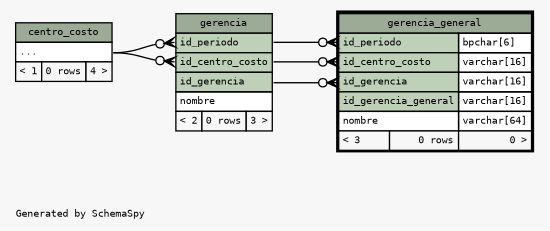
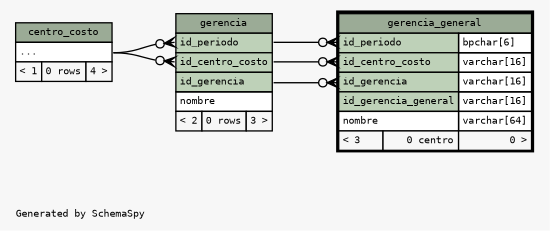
  digraph {
    bgcolor="#f7f7f7"
    fontname=monospace
    fontsize=8
    label="\nGenerated by SchemaSpy"
    labeljust=l
    nodesep=0.18
    rankdir=RL
    ranksep=0.46
    node [fontname=monospace fontsize=8 shape=plaintext]
    edge [arrowhead=none arrowsize=0.8 arrowtail=crowodot dir=back headport="elipses:e" tailport="id_centro_costo:w"]
    n1 [label=<     <TABLE BORDER="0" CELLBORDER="1" CELLSPACING="0" BGCOLOR="#ffffff">       <TR><TD COLSPAN="3" BGCOLOR="#9bab96" ALIGN="CENTER">gerencia</TD></TR>       <TR><TD PORT="id_periodo" COLSPAN="3" BGCOLOR="#bed1b8" ALIGN="LEFT">id_periodo</TD></TR>       <TR><TD PORT="id_centro_costo" COLSPAN="3" BGCOLOR="#bed1b8" ALIGN="LEFT">id_centro_costo</TD></TR>       <TR><TD PORT="id_gerencia" COLSPAN="3" BGCOLOR="#bed1b8" ALIGN="LEFT">id_gerencia</TD></TR>       <TR><TD PORT="nombre" COLSPAN="3" ALIGN="LEFT">nombre</TD></TR>       <TR><TD ALIGN="LEFT" BGCOLOR="#f7f7f7">&lt; 2</TD><TD ALIGN="RIGHT" BGCOLOR="#f7f7f7">0 rows</TD><TD ALIGN="RIGHT" BGCOLOR="#f7f7f7">3 &gt;</TD></TR>     </TABLE>>]
    n2 [label=<     <TABLE BORDER="0" CELLBORDER="1" CELLSPACING="0" BGCOLOR="#ffffff">       <TR><TD COLSPAN="3" BGCOLOR="#9bab96" ALIGN="CENTER">centro_costo</TD></TR>       <TR><TD PORT="elipses" COLSPAN="3" ALIGN="LEFT">...</TD></TR>       <TR><TD ALIGN="LEFT" BGCOLOR="#f7f7f7">&lt; 1</TD><TD ALIGN="RIGHT" BGCOLOR="#f7f7f7">0 rows</TD><TD ALIGN="RIGHT" BGCOLOR="#f7f7f7">4 &gt;</TD></TR>     </TABLE>>]
-   n3 [label=<     <TABLE BORDER="2" CELLBORDER="1" CELLSPACING="0" BGCOLOR="#ffffff">       <TR><TD COLSPAN="3" BGCOLOR="#9bab96" ALIGN="CENTER">gerencia_general</TD></TR>       <TR><TD PORT="id_periodo" COLSPAN="2" BGCOLOR="#bed1b8" ALIGN="LEFT">id_periodo</TD><TD PORT="id_periodo.type" ALIGN="LEFT">bpchar[6]</TD></TR>       <TR><TD PORT="id_centro_costo" COLSPAN="2" BGCOLOR="#bed1b8" ALIGN="LEFT">id_centro_costo</TD><TD PORT="id_centro_costo.type" ALIGN="LEFT">varchar[16]</TD></TR>       <TR><TD PORT="id_gerencia" COLSPAN="2" BGCOLOR="#bed1b8" ALIGN="LEFT">id_gerencia</TD><TD PORT="id_gerencia.type" ALIGN="LEFT">varchar[16]</TD></TR>       <TR><TD PORT="id_gerencia_general" COLSPAN="2" BGCOLOR="#bed1b8" ALIGN="LEFT">id_gerencia_general</TD><TD PORT="id_gerencia_general.type" ALIGN="LEFT">varchar[16]</TD></TR>       <TR><TD PORT="nombre" COLSPAN="2" ALIGN="LEFT">nombre</TD><TD PORT="nombre.type" ALIGN="LEFT">varchar[64]</TD></TR>       <TR><TD ALIGN="LEFT" BGCOLOR="#f7f7f7">&lt; 3</TD><TD ALIGN="RIGHT" BGCOLOR="#f7f7f7">0 rows</TD><TD ALIGN="RIGHT" BGCOLOR="#f7f7f7">0 &gt;</TD></TR>     </TABLE>>]
+   n3 [label=<     <TABLE BORDER="2" CELLBORDER="1" CELLSPACING="0" BGCOLOR="#ffffff">       <TR><TD COLSPAN="3" BGCOLOR="#9bab96" ALIGN="CENTER">gerencia_general</TD></TR>       <TR><TD PORT="id_periodo" COLSPAN="2" BGCOLOR="#bed1b8" ALIGN="LEFT">id_periodo</TD><TD PORT="id_periodo.type" ALIGN="LEFT">bpchar[6]</TD></TR>       <TR><TD PORT="id_centro_costo" COLSPAN="2" BGCOLOR="#bed1b8" ALIGN="LEFT">id_centro_costo</TD><TD PORT="id_centro_costo.type" ALIGN="LEFT">varchar[16]</TD></TR>       <TR><TD PORT="id_gerencia" COLSPAN="2" BGCOLOR="#bed1b8" ALIGN="LEFT">id_gerencia</TD><TD PORT="id_gerencia.type" ALIGN="LEFT">varchar[16]</TD></TR>       <TR><TD PORT="id_gerencia_general" COLSPAN="2" BGCOLOR="#bed1b8" ALIGN="LEFT">id_gerencia_general</TD><TD PORT="id_gerencia_general.type" ALIGN="LEFT">varchar[16]</TD></TR>       <TR><TD PORT="nombre" COLSPAN="2" ALIGN="LEFT">nombre</TD><TD PORT="nombre.type" ALIGN="LEFT">varchar[64]</TD></TR>       <TR><TD ALIGN="LEFT" BGCOLOR="#f7f7f7">&lt; 3</TD><TD ALIGN="RIGHT" BGCOLOR="#f7f7f7">0 centro</TD><TD ALIGN="RIGHT" BGCOLOR="#f7f7f7">0 &gt;</TD></TR>     </TABLE>>]
    n1 -> n2
    n1 -> n2 [tailport="id_periodo:w"]
    n3 -> n1 [headport="id_centro_costo:e"]
    n3 -> n1 [headport="id_gerencia:e" tailport="id_gerencia:w"]
    n3 -> n1 [headport="id_periodo:e" tailport="id_periodo:w"]
  }
